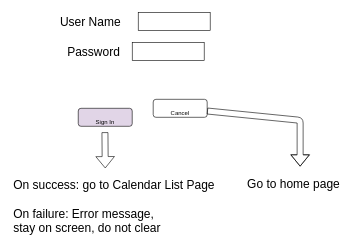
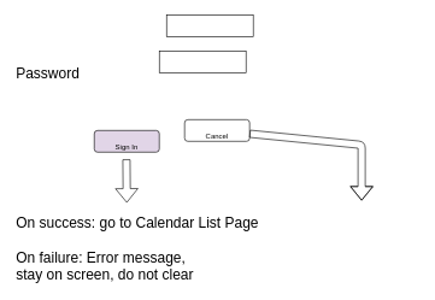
  <mxCell id="0" />
  <mxCell id="1" parent="0" />
  <mxCell id="2" value="" style="rounded=0;whiteSpace=wrap;html=1;" vertex="1" parent="1"><mxGeometry x="230" y="20" width="120" height="30" as="geometry" /></mxCell>
- <mxCell id="3" value="User Name" style="text;html=1;align=center;verticalAlign=middle;resizable=0;points=[];autosize=1;fontSize=20;" vertex="1" parent="1"><mxGeometry x="90" y="20" width="120" height="30" as="geometry" /></mxCell>
  <mxCell id="4" value="" style="rounded=0;whiteSpace=wrap;html=1;" vertex="1" parent="1"><mxGeometry x="220" y="70" width="120" height="30" as="geometry" /></mxCell>
- <mxCell id="5" value="Password" style="text;html=1;align=left;verticalAlign=middle;resizable=0;points=[];autosize=1;fontSize=20;" vertex="1" parent="1"><mxGeometry x="110" y="70" width="100" height="30" as="geometry" /></mxCell>
+ <mxCell id="5" value="Password" style="text;html=1;align=left;verticalAlign=middle;resizable=0;points=[];autosize=1;fontSize=20;" vertex="1" parent="1"><mxGeometry x="20" y="85" width="100" height="30" as="geometry" /></mxCell>
  <mxCell id="6" value="&lt;font size=&quot;1&quot;&gt;Sign In&lt;/font&gt;" style="rounded=1;whiteSpace=wrap;html=1;strokeColor=#000000;fontSize=30;fillColor=#e1d5e7;" vertex="1" parent="1"><mxGeometry x="130" y="180" width="90" height="30" as="geometry" /></mxCell>
  <mxCell id="7" value="&lt;font size=&quot;1&quot;&gt;Cancel&lt;/font&gt;" style="rounded=1;whiteSpace=wrap;html=1;strokeColor=#000000;fontSize=30;" vertex="1" parent="1"><mxGeometry x="255" y="165" width="90" height="30" as="geometry" /></mxCell>
  <mxCell id="8" value="" style="shape=flexArrow;endArrow=classic;html=1;fontSize=20;" edge="1" parent="1"><mxGeometry width="50" height="50" relative="1" as="geometry"><mxPoint x="174.5" y="220" as="sourcePoint" /><mxPoint x="175" y="280" as="targetPoint" /></mxGeometry></mxCell>
  <mxCell id="9" value="" style="shape=flexArrow;endArrow=classic;html=1;fontSize=20;" edge="1" parent="1" source="7"><mxGeometry width="50" height="50" relative="1" as="geometry"><mxPoint x="289.5" y="220" as="sourcePoint" /><mxPoint x="500" y="277" as="targetPoint" /><Array as="points"><mxPoint x="500" y="200" /></Array></mxGeometry></mxCell>
  <mxCell id="10" value="On success: go to Calendar List Page&lt;br&gt;&lt;div&gt;&lt;span&gt;&lt;br&gt;&lt;/span&gt;&lt;/div&gt;&lt;div&gt;&lt;span&gt;On failure: Error message,&lt;/span&gt;&lt;/div&gt;&lt;div&gt;&lt;span&gt;stay on screen, do not clear&lt;/span&gt;&lt;/div&gt;" style="text;html=1;align=left;verticalAlign=middle;resizable=0;points=[];autosize=1;fontSize=20;" vertex="1" parent="1"><mxGeometry x="20" y="293" width="350" height="100" as="geometry" /></mxCell>
- <mxCell id="11" value="Go to home page" style="text;html=1;align=left;verticalAlign=middle;resizable=0;points=[];autosize=1;fontSize=20;" vertex="1" parent="1"><mxGeometry x="410" y="290" width="170" height="30" as="geometry" /></mxCell>
